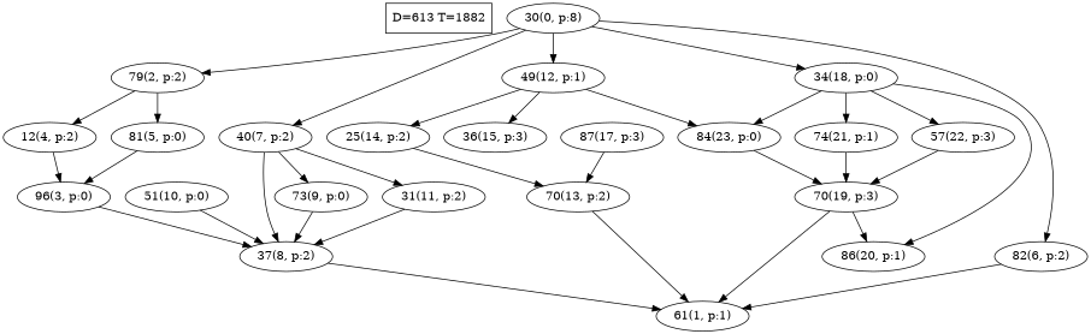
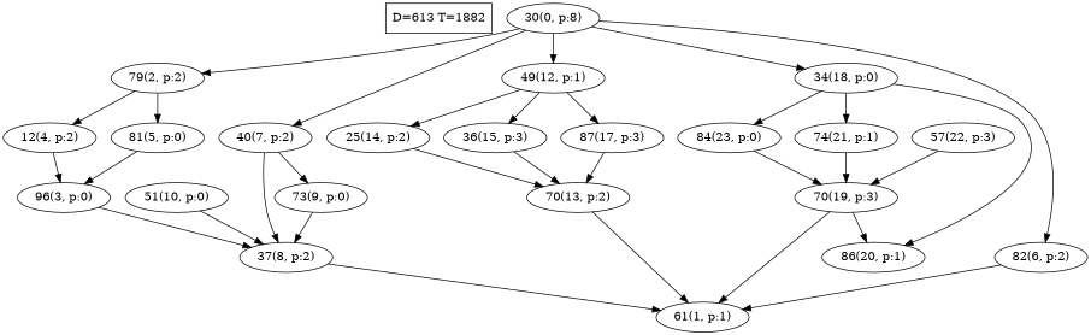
  digraph {
    n1 [label="D=613 T=1882" shape=box]
    n2 [label="30(0, p:8)"]
    n3 [label="79(2, p:2)"]
    n4 [label="82(6, p:2)"]
    n5 [label="40(7, p:2)"]
    n6 [label="49(12, p:1)"]
    n7 [label="34(18, p:0)"]
    n8 [label="12(4, p:2)"]
    n9 [label="81(5, p:0)"]
    n10 [label="61(1, p:1)"]
    n11 [label="73(9, p:0)"]
-   n12 [label="31(11, p:2)"]
    n13 [label="37(8, p:2)"]
    n14 [label="25(14, p:2)"]
    n15 [label="36(15, p:3)"]
    n16 [label="87(17, p:3)"]
    n17 [label="86(20, p:1)"]
    n18 [label="74(21, p:1)"]
    n19 [label="57(22, p:3)"]
    n20 [label="84(23, p:0)"]
    n21 [label="96(3, p:0)"]
    n22 [label="51(10, p:0)"]
    n23 [label="70(13, p:2)"]
    n24 [label="70(19, p:3)"]
    n2 -> n3
    n2 -> n4
    n2 -> n5
    n2 -> n6
    n2 -> n7
    n3 -> n8
    n3 -> n9
    n4 -> n10
    n5 -> n11
-   n5 -> n12
    n5 -> n13
    n6 -> n14
    n6 -> n15
-   n6 -> n20
+   n6 -> n16
    n7 -> n17
    n7 -> n18
-   n7 -> n19
    n7 -> n20
    n8 -> n21
    n9 -> n21
    n11 -> n13
-   n12 -> n13
    n13 -> n10
    n14 -> n23
+   n15 -> n23
    n16 -> n23
    n18 -> n24
    n19 -> n24
    n20 -> n24
    n21 -> n13
    n22 -> n13
    n23 -> n10
    n24 -> n10
    n24 -> n17
  }
